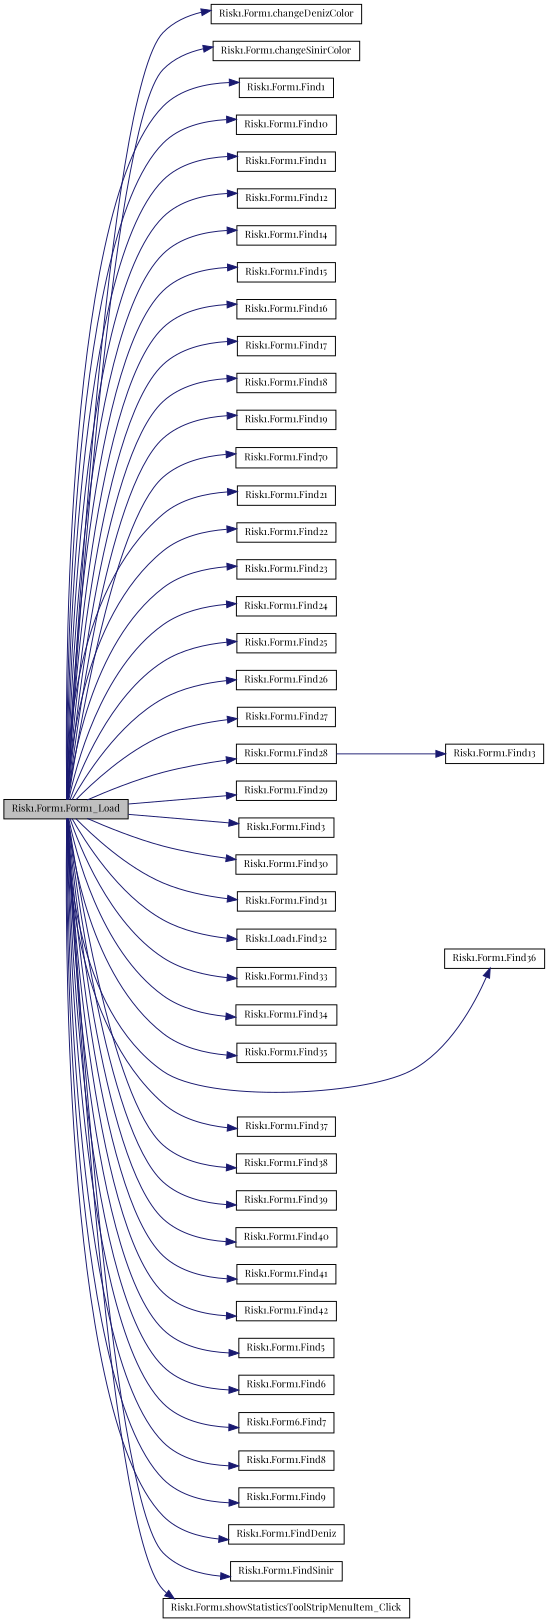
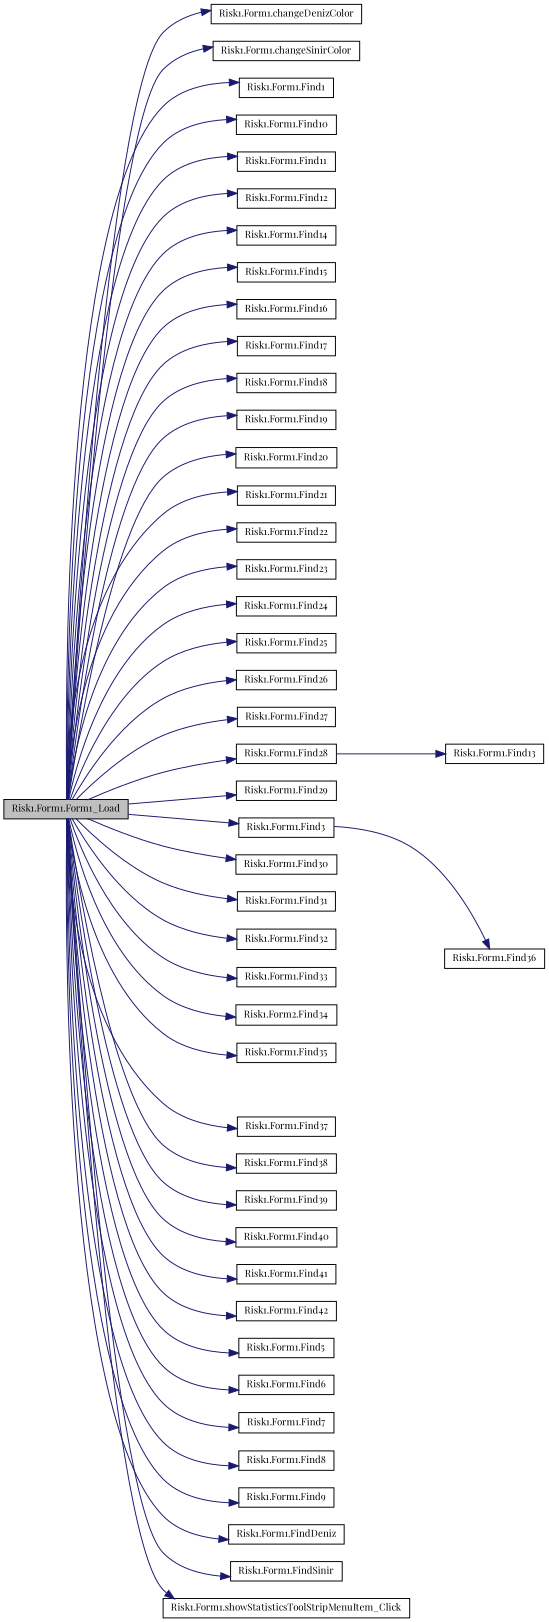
  digraph {
    fontname="Playfair Display"
    rankdir=LR
    node [color=black fontname="Playfair Display" fontsize=10 shape=record]
    edge [color=midnightblue fontname="Playfair Display" fontsize=10 labelfontname=FreeSans labelfontsize=10 style=solid]
    n1 [fillcolor=grey75 fontcolor=black height=0.2 label="Risk1.Form1.Form1_Load" style=filled width=0.4]
    n2 [height=0.2 label="Risk1.Form1.changeDenizColor" width=0.4]
    n3 [height=0.2 label="Risk1.Form1.changeSinirColor" width=0.4]
    n4 [height=0.2 label="Risk1.Form1.Find1" width=0.4]
    n5 [height=0.2 label="Risk1.Form1.Find10" width=0.4]
    n6 [height=0.2 label="Risk1.Form1.Find11" width=0.4]
    n7 [height=0.2 label="Risk1.Form1.Find12" width=0.4]
    n8 [height=0.2 label="Risk1.Form1.Find14" width=0.4]
    n9 [height=0.2 label="Risk1.Form1.Find15" width=0.4]
    n10 [height=0.2 label="Risk1.Form1.Find16" width=0.4]
    n11 [height=0.2 label="Risk1.Form1.Find17" width=0.4]
    n12 [height=0.2 label="Risk1.Form1.Find18" width=0.4]
    n13 [height=0.2 label="Risk1.Form1.Find19" width=0.4]
-   n14 [height=0.2 label="Risk1.Form1.Find70" width=0.4]
+   n14 [height=0.2 label="Risk1.Form1.Find20" width=0.4]
    n15 [height=0.2 label="Risk1.Form1.Find21" width=0.4]
    n16 [height=0.2 label="Risk1.Form1.Find22" width=0.4]
    n17 [height=0.2 label="Risk1.Form1.Find23" width=0.4]
    n18 [height=0.2 label="Risk1.Form1.Find24" width=0.4]
    n19 [height=0.2 label="Risk1.Form1.Find25" width=0.4]
    n20 [height=0.2 label="Risk1.Form1.Find26" width=0.4]
    n21 [height=0.2 label="Risk1.Form1.Find27" width=0.4]
    n22 [height=0.2 label="Risk1.Form1.Find28" width=0.4]
    n23 [height=0.2 label="Risk1.Form1.Find29" width=0.4]
    n24 [height=0.2 label="Risk1.Form1.Find3" width=0.4]
    n25 [height=0.2 label="Risk1.Form1.Find30" width=0.4]
    n26 [height=0.2 label="Risk1.Form1.Find31" width=0.4]
-   n27 [height=0.2 label="Risk1.Load1.Find32" width=0.4]
+   n27 [height=0.2 label="Risk1.Form1.Find32" width=0.4]
    n28 [height=0.2 label="Risk1.Form1.Find33" width=0.4]
-   n29 [height=0.2 label="Risk1.Form1.Find34" width=0.4]
+   n29 [height=0.2 label="Risk1.Form2.Find34" width=0.4]
    n30 [height=0.2 label="Risk1.Form1.Find35" width=0.4]
    n31 [height=0.2 label="Risk1.Form1.Find36" width=0.4]
    n32 [height=0.2 label="Risk1.Form1.Find37" width=0.4]
    n33 [height=0.2 label="Risk1.Form1.Find38" width=0.4]
    n34 [height=0.2 label="Risk1.Form1.Find39" width=0.4]
    n35 [height=0.2 label="Risk1.Form1.Find40" width=0.4]
    n36 [height=0.2 label="Risk1.Form1.Find41" width=0.4]
    n37 [height=0.2 label="Risk1.Form1.Find42" width=0.4]
    n38 [height=0.2 label="Risk1.Form1.Find5" width=0.4]
    n39 [height=0.2 label="Risk1.Form1.Find6" width=0.4]
-   n40 [height=0.2 label="Risk1.Form6.Find7" width=0.4]
+   n40 [height=0.2 label="Risk1.Form1.Find7" width=0.4]
    n41 [height=0.2 label="Risk1.Form1.Find8" width=0.4]
    n42 [height=0.2 label="Risk1.Form1.Find9" width=0.4]
    n43 [height=0.2 label="Risk1.Form1.FindDeniz" width=0.4]
    n44 [height=0.2 label="Risk1.Form1.FindSinir" width=0.4]
    n45 [height=0.2 label="Risk1.Form1.showStatisticsToolStripMenuItem_Click" width=0.4]
    n46 [height=0.2 label="Risk1.Form1.Find13" width=0.4]
    n1 -> n2
    n1 -> n3
    n1 -> n4
    n1 -> n5
    n1 -> n6
    n1 -> n7
    n1 -> n8
    n1 -> n9
    n1 -> n10
    n1 -> n11
    n1 -> n12
    n1 -> n13
    n1 -> n14
    n1 -> n15
    n1 -> n16
    n1 -> n17
    n1 -> n18
    n1 -> n19
    n1 -> n20
    n1 -> n21
    n1 -> n22
    n1 -> n23
    n1 -> n24
    n1 -> n25
    n1 -> n26
    n1 -> n27
    n1 -> n28
    n1 -> n29
    n1 -> n30
-   n1 -> n31
+   n24 -> n31
    n1 -> n32
    n1 -> n33
    n1 -> n34
    n1 -> n35
    n1 -> n36
    n1 -> n37
    n1 -> n38
    n1 -> n39
    n1 -> n40
    n1 -> n41
    n1 -> n42
    n1 -> n43
    n1 -> n44
    n1 -> n45
    n22 -> n46
  }
